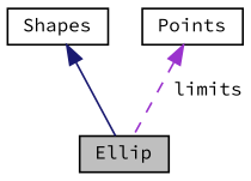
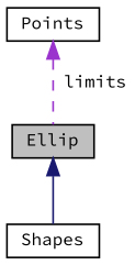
  digraph {
    fontname="Source Code Pro"
    node [color=black fillcolor=white fontname="Source Code Pro" fontsize=10 shape=record style=filled]
    edge [dir=back fontname="Source Code Pro" fontsize=10 labelfontname=Helvetica labelfontsize=10]
    n1 [fillcolor=grey75 fontcolor=black height=0.2 label=Ellip width=0.4]
    n2 [height=0.2 label=Shapes width=0.4]
    n3 [height=0.2 label=Points width=0.4]
-   n2 -> n1 [color=midnightblue style=solid]
+   n1 -> n2 [color=midnightblue style=solid]
    n3 -> n1 [color=darkorchid3 label=" limits" style=dashed]
  }
